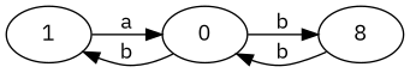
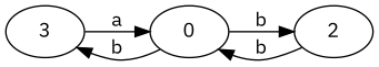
  digraph {
    fontname="IBM Plex Sans"
    rankdir=LR
    node [fontname="IBM Plex Sans"]
    edge [fontname="IBM Plex Sans"]
-   1
+   1 [label=3]
    0
-   2 [label=8]
+   2
    1 -> 0 [label=a]
    0 -> 1 [label=b]
    0 -> 2 [label=b]
    2 -> 0 [label=b]
  }
